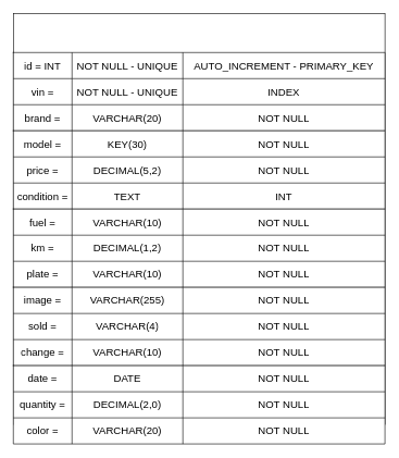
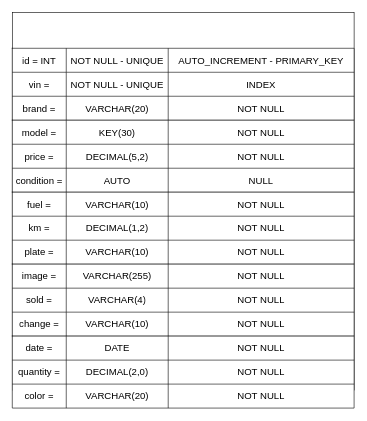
  <mxCell id="0" />
  <mxCell id="1" parent="0" />
  <mxCell id="2" value="" style="rounded=0;whiteSpace=wrap;html=1;" vertex="1" parent="1"><mxGeometry x="20" y="20" width="570" height="630" as="geometry" /></mxCell>
  <mxCell id="3" value="" style="shape=table;startSize=0;container=1;collapsible=0;childLayout=tableLayout;fontSize=16;" vertex="1" parent="1"><mxGeometry x="20" y="80" width="570" height="120" as="geometry" /></mxCell>
  <mxCell id="4" value="" style="shape=tableRow;horizontal=0;startSize=0;swimlaneHead=0;swimlaneBody=0;strokeColor=inherit;top=0;left=0;bottom=0;right=0;collapsible=0;dropTarget=0;fillColor=none;points=[[0,0.5],[1,0.5]];portConstraint=eastwest;fontSize=16;" vertex="1" parent="3"><mxGeometry width="570" height="40" as="geometry" /></mxCell>
  <mxCell id="5" value="id = INT" style="shape=partialRectangle;html=1;whiteSpace=wrap;connectable=0;strokeColor=inherit;overflow=hidden;fillColor=none;top=0;left=0;bottom=0;right=0;pointerEvents=1;fontSize=16;" vertex="1" parent="4"><mxGeometry width="90" height="40" as="geometry"><mxRectangle width="90" height="40" as="alternateBounds" /></mxGeometry></mxCell>
  <mxCell id="6" value="NOT NULL - UNIQUE" style="shape=partialRectangle;html=1;whiteSpace=wrap;connectable=0;strokeColor=inherit;overflow=hidden;fillColor=none;top=0;left=0;bottom=0;right=0;pointerEvents=1;fontSize=16;" vertex="1" parent="4"><mxGeometry x="90" width="170" height="40" as="geometry"><mxRectangle width="170" height="40" as="alternateBounds" /></mxGeometry></mxCell>
  <mxCell id="7" value="AUTO_INCREMENT - PRIMARY_KEY" style="shape=partialRectangle;html=1;whiteSpace=wrap;connectable=0;strokeColor=inherit;overflow=hidden;fillColor=none;top=0;left=0;bottom=0;right=0;pointerEvents=1;fontSize=16;" vertex="1" parent="4"><mxGeometry x="260" width="310" height="40" as="geometry"><mxRectangle width="310" height="40" as="alternateBounds" /></mxGeometry></mxCell>
  <mxCell id="8" value="" style="shape=tableRow;horizontal=0;startSize=0;swimlaneHead=0;swimlaneBody=0;strokeColor=inherit;top=0;left=0;bottom=0;right=0;collapsible=0;dropTarget=0;fillColor=none;points=[[0,0.5],[1,0.5]];portConstraint=eastwest;fontSize=16;" vertex="1" parent="3"><mxGeometry y="40" width="570" height="40" as="geometry" /></mxCell>
  <mxCell id="9" value="vin =" style="shape=partialRectangle;html=1;whiteSpace=wrap;connectable=0;strokeColor=inherit;overflow=hidden;fillColor=none;top=0;left=0;bottom=0;right=0;pointerEvents=1;fontSize=16;" vertex="1" parent="8"><mxGeometry width="90" height="40" as="geometry"><mxRectangle width="90" height="40" as="alternateBounds" /></mxGeometry></mxCell>
  <mxCell id="10" value="NOT NULL - UNIQUE" style="shape=partialRectangle;html=1;whiteSpace=wrap;connectable=0;strokeColor=inherit;overflow=hidden;fillColor=none;top=0;left=0;bottom=0;right=0;pointerEvents=1;fontSize=16;" vertex="1" parent="8"><mxGeometry x="90" width="170" height="40" as="geometry"><mxRectangle width="170" height="40" as="alternateBounds" /></mxGeometry></mxCell>
  <mxCell id="11" value="INDEX" style="shape=partialRectangle;html=1;whiteSpace=wrap;connectable=0;strokeColor=inherit;overflow=hidden;fillColor=none;top=0;left=0;bottom=0;right=0;pointerEvents=1;fontSize=16;" vertex="1" parent="8"><mxGeometry x="260" width="310" height="40" as="geometry"><mxRectangle width="310" height="40" as="alternateBounds" /></mxGeometry></mxCell>
  <mxCell id="12" value="" style="shape=tableRow;horizontal=0;startSize=0;swimlaneHead=0;swimlaneBody=0;strokeColor=inherit;top=0;left=0;bottom=0;right=0;collapsible=0;dropTarget=0;fillColor=none;points=[[0,0.5],[1,0.5]];portConstraint=eastwest;fontSize=16;" vertex="1" parent="3"><mxGeometry y="80" width="570" height="40" as="geometry" /></mxCell>
  <mxCell id="13" value="brand =" style="shape=partialRectangle;html=1;whiteSpace=wrap;connectable=0;strokeColor=inherit;overflow=hidden;fillColor=none;top=0;left=0;bottom=0;right=0;pointerEvents=1;fontSize=16;" vertex="1" parent="12"><mxGeometry width="90" height="40" as="geometry"><mxRectangle width="90" height="40" as="alternateBounds" /></mxGeometry></mxCell>
  <mxCell id="14" value="VARCHAR(20)" style="shape=partialRectangle;html=1;whiteSpace=wrap;connectable=0;strokeColor=inherit;overflow=hidden;fillColor=none;top=0;left=0;bottom=0;right=0;pointerEvents=1;fontSize=16;" vertex="1" parent="12"><mxGeometry x="90" width="170" height="40" as="geometry"><mxRectangle width="170" height="40" as="alternateBounds" /></mxGeometry></mxCell>
  <mxCell id="15" value="NOT NULL" style="shape=partialRectangle;html=1;whiteSpace=wrap;connectable=0;strokeColor=inherit;overflow=hidden;fillColor=none;top=0;left=0;bottom=0;right=0;pointerEvents=1;fontSize=16;" vertex="1" parent="12"><mxGeometry x="260" width="310" height="40" as="geometry"><mxRectangle width="310" height="40" as="alternateBounds" /></mxGeometry></mxCell>
  <mxCell id="16" value="" style="shape=table;startSize=0;container=1;collapsible=0;childLayout=tableLayout;fontSize=16;" vertex="1" parent="1"><mxGeometry x="20" y="200" width="570" height="120" as="geometry" /></mxCell>
  <mxCell id="17" value="" style="shape=tableRow;horizontal=0;startSize=0;swimlaneHead=0;swimlaneBody=0;strokeColor=inherit;top=0;left=0;bottom=0;right=0;collapsible=0;dropTarget=0;fillColor=none;points=[[0,0.5],[1,0.5]];portConstraint=eastwest;fontSize=16;" vertex="1" parent="16"><mxGeometry width="570" height="40" as="geometry" /></mxCell>
  <mxCell id="18" value="model =" style="shape=partialRectangle;html=1;whiteSpace=wrap;connectable=0;strokeColor=inherit;overflow=hidden;fillColor=none;top=0;left=0;bottom=0;right=0;pointerEvents=1;fontSize=16;" vertex="1" parent="17"><mxGeometry width="90" height="40" as="geometry"><mxRectangle width="90" height="40" as="alternateBounds" /></mxGeometry></mxCell>
  <mxCell id="19" value="KEY(30)" style="shape=partialRectangle;html=1;whiteSpace=wrap;connectable=0;strokeColor=inherit;overflow=hidden;fillColor=none;top=0;left=0;bottom=0;right=0;pointerEvents=1;fontSize=16;" vertex="1" parent="17"><mxGeometry x="90" width="170" height="40" as="geometry"><mxRectangle width="170" height="40" as="alternateBounds" /></mxGeometry></mxCell>
  <mxCell id="20" value="NOT NULL" style="shape=partialRectangle;html=1;whiteSpace=wrap;connectable=0;strokeColor=inherit;overflow=hidden;fillColor=none;top=0;left=0;bottom=0;right=0;pointerEvents=1;fontSize=16;" vertex="1" parent="17"><mxGeometry x="260" width="310" height="40" as="geometry"><mxRectangle width="310" height="40" as="alternateBounds" /></mxGeometry></mxCell>
  <mxCell id="21" value="" style="shape=tableRow;horizontal=0;startSize=0;swimlaneHead=0;swimlaneBody=0;strokeColor=inherit;top=0;left=0;bottom=0;right=0;collapsible=0;dropTarget=0;fillColor=none;points=[[0,0.5],[1,0.5]];portConstraint=eastwest;fontSize=16;" vertex="1" parent="16"><mxGeometry y="40" width="570" height="40" as="geometry" /></mxCell>
  <mxCell id="22" value="price =" style="shape=partialRectangle;html=1;whiteSpace=wrap;connectable=0;strokeColor=inherit;overflow=hidden;fillColor=none;top=0;left=0;bottom=0;right=0;pointerEvents=1;fontSize=16;" vertex="1" parent="21"><mxGeometry width="90" height="40" as="geometry"><mxRectangle width="90" height="40" as="alternateBounds" /></mxGeometry></mxCell>
  <mxCell id="23" value="DECIMAL(5,2)" style="shape=partialRectangle;html=1;whiteSpace=wrap;connectable=0;strokeColor=inherit;overflow=hidden;fillColor=none;top=0;left=0;bottom=0;right=0;pointerEvents=1;fontSize=16;" vertex="1" parent="21"><mxGeometry x="90" width="170" height="40" as="geometry"><mxRectangle width="170" height="40" as="alternateBounds" /></mxGeometry></mxCell>
  <mxCell id="24" value="NOT NULL" style="shape=partialRectangle;html=1;whiteSpace=wrap;connectable=0;strokeColor=inherit;overflow=hidden;fillColor=none;top=0;left=0;bottom=0;right=0;pointerEvents=1;fontSize=16;" vertex="1" parent="21"><mxGeometry x="260" width="310" height="40" as="geometry"><mxRectangle width="310" height="40" as="alternateBounds" /></mxGeometry></mxCell>
  <mxCell id="25" value="" style="shape=tableRow;horizontal=0;startSize=0;swimlaneHead=0;swimlaneBody=0;strokeColor=inherit;top=0;left=0;bottom=0;right=0;collapsible=0;dropTarget=0;fillColor=none;points=[[0,0.5],[1,0.5]];portConstraint=eastwest;fontSize=16;" vertex="1" parent="16"><mxGeometry y="80" width="570" height="40" as="geometry" /></mxCell>
  <mxCell id="26" value="condition =" style="shape=partialRectangle;html=1;whiteSpace=wrap;connectable=0;strokeColor=inherit;overflow=hidden;fillColor=none;top=0;left=0;bottom=0;right=0;pointerEvents=1;fontSize=16;" vertex="1" parent="25"><mxGeometry width="90" height="40" as="geometry"><mxRectangle width="90" height="40" as="alternateBounds" /></mxGeometry></mxCell>
- <mxCell id="27" value="TEXT" style="shape=partialRectangle;html=1;whiteSpace=wrap;connectable=0;strokeColor=inherit;overflow=hidden;fillColor=none;top=0;left=0;bottom=0;right=0;pointerEvents=1;fontSize=16;" vertex="1" parent="25"><mxGeometry x="90" width="170" height="40" as="geometry"><mxRectangle width="170" height="40" as="alternateBounds" /></mxGeometry></mxCell>
- <mxCell id="28" value="INT" style="shape=partialRectangle;html=1;whiteSpace=wrap;connectable=0;strokeColor=inherit;overflow=hidden;fillColor=none;top=0;left=0;bottom=0;right=0;pointerEvents=1;fontSize=16;" vertex="1" parent="25"><mxGeometry x="260" width="310" height="40" as="geometry"><mxRectangle width="310" height="40" as="alternateBounds" /></mxGeometry></mxCell>
+ <mxCell id="27" value="AUTO" style="shape=partialRectangle;html=1;whiteSpace=wrap;connectable=0;strokeColor=inherit;overflow=hidden;fillColor=none;top=0;left=0;bottom=0;right=0;pointerEvents=1;fontSize=16;" vertex="1" parent="25"><mxGeometry x="90" width="170" height="40" as="geometry"><mxRectangle width="170" height="40" as="alternateBounds" /></mxGeometry></mxCell>
+ <mxCell id="28" value="NULL" style="shape=partialRectangle;html=1;whiteSpace=wrap;connectable=0;strokeColor=inherit;overflow=hidden;fillColor=none;top=0;left=0;bottom=0;right=0;pointerEvents=1;fontSize=16;" vertex="1" parent="25"><mxGeometry x="260" width="310" height="40" as="geometry"><mxRectangle width="310" height="40" as="alternateBounds" /></mxGeometry></mxCell>
  <mxCell id="29" value="" style="shape=table;startSize=0;container=1;collapsible=0;childLayout=tableLayout;fontSize=16;" vertex="1" parent="1"><mxGeometry x="20" y="320" width="570" height="120" as="geometry" /></mxCell>
  <mxCell id="30" value="" style="shape=tableRow;horizontal=0;startSize=0;swimlaneHead=0;swimlaneBody=0;strokeColor=inherit;top=0;left=0;bottom=0;right=0;collapsible=0;dropTarget=0;fillColor=none;points=[[0,0.5],[1,0.5]];portConstraint=eastwest;fontSize=16;" vertex="1" parent="29"><mxGeometry width="570" height="40" as="geometry" /></mxCell>
  <mxCell id="31" value="fuel =" style="shape=partialRectangle;html=1;whiteSpace=wrap;connectable=0;strokeColor=inherit;overflow=hidden;fillColor=none;top=0;left=0;bottom=0;right=0;pointerEvents=1;fontSize=16;" vertex="1" parent="30"><mxGeometry width="90" height="40" as="geometry"><mxRectangle width="90" height="40" as="alternateBounds" /></mxGeometry></mxCell>
  <mxCell id="32" value="VARCHAR(10)" style="shape=partialRectangle;html=1;whiteSpace=wrap;connectable=0;strokeColor=inherit;overflow=hidden;fillColor=none;top=0;left=0;bottom=0;right=0;pointerEvents=1;fontSize=16;" vertex="1" parent="30"><mxGeometry x="90" width="170" height="40" as="geometry"><mxRectangle width="170" height="40" as="alternateBounds" /></mxGeometry></mxCell>
  <mxCell id="33" value="NOT NULL" style="shape=partialRectangle;html=1;whiteSpace=wrap;connectable=0;strokeColor=inherit;overflow=hidden;fillColor=none;top=0;left=0;bottom=0;right=0;pointerEvents=1;fontSize=16;" vertex="1" parent="30"><mxGeometry x="260" width="310" height="40" as="geometry"><mxRectangle width="310" height="40" as="alternateBounds" /></mxGeometry></mxCell>
  <mxCell id="34" value="" style="shape=tableRow;horizontal=0;startSize=0;swimlaneHead=0;swimlaneBody=0;strokeColor=inherit;top=0;left=0;bottom=0;right=0;collapsible=0;dropTarget=0;fillColor=none;points=[[0,0.5],[1,0.5]];portConstraint=eastwest;fontSize=16;" vertex="1" parent="29"><mxGeometry y="40" width="570" height="40" as="geometry" /></mxCell>
  <mxCell id="35" value="km =" style="shape=partialRectangle;html=1;whiteSpace=wrap;connectable=0;strokeColor=inherit;overflow=hidden;fillColor=none;top=0;left=0;bottom=0;right=0;pointerEvents=1;fontSize=16;" vertex="1" parent="34"><mxGeometry width="90" height="40" as="geometry"><mxRectangle width="90" height="40" as="alternateBounds" /></mxGeometry></mxCell>
  <mxCell id="36" value="DECIMAL(1,2)" style="shape=partialRectangle;html=1;whiteSpace=wrap;connectable=0;strokeColor=inherit;overflow=hidden;fillColor=none;top=0;left=0;bottom=0;right=0;pointerEvents=1;fontSize=16;" vertex="1" parent="34"><mxGeometry x="90" width="170" height="40" as="geometry"><mxRectangle width="170" height="40" as="alternateBounds" /></mxGeometry></mxCell>
  <mxCell id="37" value="NOT NULL" style="shape=partialRectangle;html=1;whiteSpace=wrap;connectable=0;strokeColor=inherit;overflow=hidden;fillColor=none;top=0;left=0;bottom=0;right=0;pointerEvents=1;fontSize=16;" vertex="1" parent="34"><mxGeometry x="260" width="310" height="40" as="geometry"><mxRectangle width="310" height="40" as="alternateBounds" /></mxGeometry></mxCell>
  <mxCell id="38" value="" style="shape=tableRow;horizontal=0;startSize=0;swimlaneHead=0;swimlaneBody=0;strokeColor=inherit;top=0;left=0;bottom=0;right=0;collapsible=0;dropTarget=0;fillColor=none;points=[[0,0.5],[1,0.5]];portConstraint=eastwest;fontSize=16;" vertex="1" parent="29"><mxGeometry y="80" width="570" height="40" as="geometry" /></mxCell>
  <mxCell id="39" value="plate =" style="shape=partialRectangle;html=1;whiteSpace=wrap;connectable=0;strokeColor=inherit;overflow=hidden;fillColor=none;top=0;left=0;bottom=0;right=0;pointerEvents=1;fontSize=16;" vertex="1" parent="38"><mxGeometry width="90" height="40" as="geometry"><mxRectangle width="90" height="40" as="alternateBounds" /></mxGeometry></mxCell>
  <mxCell id="40" value="VARCHAR(10)" style="shape=partialRectangle;html=1;whiteSpace=wrap;connectable=0;strokeColor=inherit;overflow=hidden;fillColor=none;top=0;left=0;bottom=0;right=0;pointerEvents=1;fontSize=16;" vertex="1" parent="38"><mxGeometry x="90" width="170" height="40" as="geometry"><mxRectangle width="170" height="40" as="alternateBounds" /></mxGeometry></mxCell>
  <mxCell id="41" value="NOT NULL" style="shape=partialRectangle;html=1;whiteSpace=wrap;connectable=0;strokeColor=inherit;overflow=hidden;fillColor=none;top=0;left=0;bottom=0;right=0;pointerEvents=1;fontSize=16;" vertex="1" parent="38"><mxGeometry x="260" width="310" height="40" as="geometry"><mxRectangle width="310" height="40" as="alternateBounds" /></mxGeometry></mxCell>
  <mxCell id="42" value="" style="shape=table;startSize=0;container=1;collapsible=0;childLayout=tableLayout;fontSize=16;" vertex="1" parent="1"><mxGeometry x="20" y="440" width="570" height="120" as="geometry" /></mxCell>
  <mxCell id="43" value="" style="shape=tableRow;horizontal=0;startSize=0;swimlaneHead=0;swimlaneBody=0;strokeColor=inherit;top=0;left=0;bottom=0;right=0;collapsible=0;dropTarget=0;fillColor=none;points=[[0,0.5],[1,0.5]];portConstraint=eastwest;fontSize=16;" vertex="1" parent="42"><mxGeometry width="570" height="40" as="geometry" /></mxCell>
  <mxCell id="44" value="image =" style="shape=partialRectangle;html=1;whiteSpace=wrap;connectable=0;strokeColor=inherit;overflow=hidden;fillColor=none;top=0;left=0;bottom=0;right=0;pointerEvents=1;fontSize=16;" vertex="1" parent="43"><mxGeometry width="90" height="40" as="geometry"><mxRectangle width="90" height="40" as="alternateBounds" /></mxGeometry></mxCell>
  <mxCell id="45" value="VARCHAR(255)" style="shape=partialRectangle;html=1;whiteSpace=wrap;connectable=0;strokeColor=inherit;overflow=hidden;fillColor=none;top=0;left=0;bottom=0;right=0;pointerEvents=1;fontSize=16;" vertex="1" parent="43"><mxGeometry x="90" width="170" height="40" as="geometry"><mxRectangle width="170" height="40" as="alternateBounds" /></mxGeometry></mxCell>
  <mxCell id="46" value="NOT NULL" style="shape=partialRectangle;html=1;whiteSpace=wrap;connectable=0;strokeColor=inherit;overflow=hidden;fillColor=none;top=0;left=0;bottom=0;right=0;pointerEvents=1;fontSize=16;" vertex="1" parent="43"><mxGeometry x="260" width="310" height="40" as="geometry"><mxRectangle width="310" height="40" as="alternateBounds" /></mxGeometry></mxCell>
  <mxCell id="47" value="" style="shape=tableRow;horizontal=0;startSize=0;swimlaneHead=0;swimlaneBody=0;strokeColor=inherit;top=0;left=0;bottom=0;right=0;collapsible=0;dropTarget=0;fillColor=none;points=[[0,0.5],[1,0.5]];portConstraint=eastwest;fontSize=16;" vertex="1" parent="42"><mxGeometry y="40" width="570" height="40" as="geometry" /></mxCell>
  <mxCell id="48" value="sold =" style="shape=partialRectangle;html=1;whiteSpace=wrap;connectable=0;strokeColor=inherit;overflow=hidden;fillColor=none;top=0;left=0;bottom=0;right=0;pointerEvents=1;fontSize=16;" vertex="1" parent="47"><mxGeometry width="90" height="40" as="geometry"><mxRectangle width="90" height="40" as="alternateBounds" /></mxGeometry></mxCell>
  <mxCell id="49" value="VARCHAR(4)" style="shape=partialRectangle;html=1;whiteSpace=wrap;connectable=0;strokeColor=inherit;overflow=hidden;fillColor=none;top=0;left=0;bottom=0;right=0;pointerEvents=1;fontSize=16;" vertex="1" parent="47"><mxGeometry x="90" width="170" height="40" as="geometry"><mxRectangle width="170" height="40" as="alternateBounds" /></mxGeometry></mxCell>
  <mxCell id="50" value="NOT NULL" style="shape=partialRectangle;html=1;whiteSpace=wrap;connectable=0;strokeColor=inherit;overflow=hidden;fillColor=none;top=0;left=0;bottom=0;right=0;pointerEvents=1;fontSize=16;" vertex="1" parent="47"><mxGeometry x="260" width="310" height="40" as="geometry"><mxRectangle width="310" height="40" as="alternateBounds" /></mxGeometry></mxCell>
  <mxCell id="51" value="" style="shape=tableRow;horizontal=0;startSize=0;swimlaneHead=0;swimlaneBody=0;strokeColor=inherit;top=0;left=0;bottom=0;right=0;collapsible=0;dropTarget=0;fillColor=none;points=[[0,0.5],[1,0.5]];portConstraint=eastwest;fontSize=16;" vertex="1" parent="42"><mxGeometry y="80" width="570" height="40" as="geometry" /></mxCell>
  <mxCell id="52" value="change =" style="shape=partialRectangle;html=1;whiteSpace=wrap;connectable=0;strokeColor=inherit;overflow=hidden;fillColor=none;top=0;left=0;bottom=0;right=0;pointerEvents=1;fontSize=16;" vertex="1" parent="51"><mxGeometry width="90" height="40" as="geometry"><mxRectangle width="90" height="40" as="alternateBounds" /></mxGeometry></mxCell>
  <mxCell id="53" value="VARCHAR(10)" style="shape=partialRectangle;html=1;whiteSpace=wrap;connectable=0;strokeColor=inherit;overflow=hidden;fillColor=none;top=0;left=0;bottom=0;right=0;pointerEvents=1;fontSize=16;" vertex="1" parent="51"><mxGeometry x="90" width="170" height="40" as="geometry"><mxRectangle width="170" height="40" as="alternateBounds" /></mxGeometry></mxCell>
  <mxCell id="54" value="NOT NULL" style="shape=partialRectangle;html=1;whiteSpace=wrap;connectable=0;strokeColor=inherit;overflow=hidden;fillColor=none;top=0;left=0;bottom=0;right=0;pointerEvents=1;fontSize=16;" vertex="1" parent="51"><mxGeometry x="260" width="310" height="40" as="geometry"><mxRectangle width="310" height="40" as="alternateBounds" /></mxGeometry></mxCell>
  <mxCell id="55" value="" style="shape=table;startSize=0;container=1;collapsible=0;childLayout=tableLayout;fontSize=16;" vertex="1" parent="1"><mxGeometry x="20" y="560" width="570" height="120" as="geometry" /></mxCell>
  <mxCell id="56" value="" style="shape=tableRow;horizontal=0;startSize=0;swimlaneHead=0;swimlaneBody=0;strokeColor=inherit;top=0;left=0;bottom=0;right=0;collapsible=0;dropTarget=0;fillColor=none;points=[[0,0.5],[1,0.5]];portConstraint=eastwest;fontSize=16;" vertex="1" parent="55"><mxGeometry width="570" height="40" as="geometry" /></mxCell>
  <mxCell id="57" value="date =" style="shape=partialRectangle;html=1;whiteSpace=wrap;connectable=0;strokeColor=inherit;overflow=hidden;fillColor=none;top=0;left=0;bottom=0;right=0;pointerEvents=1;fontSize=16;" vertex="1" parent="56"><mxGeometry width="90" height="40" as="geometry"><mxRectangle width="90" height="40" as="alternateBounds" /></mxGeometry></mxCell>
  <mxCell id="58" value="DATE" style="shape=partialRectangle;html=1;whiteSpace=wrap;connectable=0;strokeColor=inherit;overflow=hidden;fillColor=none;top=0;left=0;bottom=0;right=0;pointerEvents=1;fontSize=16;" vertex="1" parent="56"><mxGeometry x="90" width="170" height="40" as="geometry"><mxRectangle width="170" height="40" as="alternateBounds" /></mxGeometry></mxCell>
  <mxCell id="59" value="NOT NULL" style="shape=partialRectangle;html=1;whiteSpace=wrap;connectable=0;strokeColor=inherit;overflow=hidden;fillColor=none;top=0;left=0;bottom=0;right=0;pointerEvents=1;fontSize=16;" vertex="1" parent="56"><mxGeometry x="260" width="310" height="40" as="geometry"><mxRectangle width="310" height="40" as="alternateBounds" /></mxGeometry></mxCell>
  <mxCell id="60" value="" style="shape=tableRow;horizontal=0;startSize=0;swimlaneHead=0;swimlaneBody=0;strokeColor=inherit;top=0;left=0;bottom=0;right=0;collapsible=0;dropTarget=0;fillColor=none;points=[[0,0.5],[1,0.5]];portConstraint=eastwest;fontSize=16;" vertex="1" parent="55"><mxGeometry y="40" width="570" height="40" as="geometry" /></mxCell>
  <mxCell id="61" value="quantity =" style="shape=partialRectangle;html=1;whiteSpace=wrap;connectable=0;strokeColor=inherit;overflow=hidden;fillColor=none;top=0;left=0;bottom=0;right=0;pointerEvents=1;fontSize=16;" vertex="1" parent="60"><mxGeometry width="90" height="40" as="geometry"><mxRectangle width="90" height="40" as="alternateBounds" /></mxGeometry></mxCell>
  <mxCell id="62" value="DECIMAL(2,0)" style="shape=partialRectangle;html=1;whiteSpace=wrap;connectable=0;strokeColor=inherit;overflow=hidden;fillColor=none;top=0;left=0;bottom=0;right=0;pointerEvents=1;fontSize=16;" vertex="1" parent="60"><mxGeometry x="90" width="170" height="40" as="geometry"><mxRectangle width="170" height="40" as="alternateBounds" /></mxGeometry></mxCell>
  <mxCell id="63" value="NOT NULL" style="shape=partialRectangle;html=1;whiteSpace=wrap;connectable=0;strokeColor=inherit;overflow=hidden;fillColor=none;top=0;left=0;bottom=0;right=0;pointerEvents=1;fontSize=16;" vertex="1" parent="60"><mxGeometry x="260" width="310" height="40" as="geometry"><mxRectangle width="310" height="40" as="alternateBounds" /></mxGeometry></mxCell>
  <mxCell id="64" value="" style="shape=tableRow;horizontal=0;startSize=0;swimlaneHead=0;swimlaneBody=0;strokeColor=inherit;top=0;left=0;bottom=0;right=0;collapsible=0;dropTarget=0;fillColor=none;points=[[0,0.5],[1,0.5]];portConstraint=eastwest;fontSize=16;" vertex="1" parent="55"><mxGeometry y="80" width="570" height="40" as="geometry" /></mxCell>
  <mxCell id="65" value="color =" style="shape=partialRectangle;html=1;whiteSpace=wrap;connectable=0;strokeColor=inherit;overflow=hidden;fillColor=none;top=0;left=0;bottom=0;right=0;pointerEvents=1;fontSize=16;" vertex="1" parent="64"><mxGeometry width="90" height="40" as="geometry"><mxRectangle width="90" height="40" as="alternateBounds" /></mxGeometry></mxCell>
  <mxCell id="66" value="VARCHAR(20)" style="shape=partialRectangle;html=1;whiteSpace=wrap;connectable=0;strokeColor=inherit;overflow=hidden;fillColor=none;top=0;left=0;bottom=0;right=0;pointerEvents=1;fontSize=16;" vertex="1" parent="64"><mxGeometry x="90" width="170" height="40" as="geometry"><mxRectangle width="170" height="40" as="alternateBounds" /></mxGeometry></mxCell>
  <mxCell id="67" value="NOT NULL" style="shape=partialRectangle;html=1;whiteSpace=wrap;connectable=0;strokeColor=inherit;overflow=hidden;fillColor=none;top=0;left=0;bottom=0;right=0;pointerEvents=1;fontSize=16;" vertex="1" parent="64"><mxGeometry x="260" width="310" height="40" as="geometry"><mxRectangle width="310" height="40" as="alternateBounds" /></mxGeometry></mxCell>
